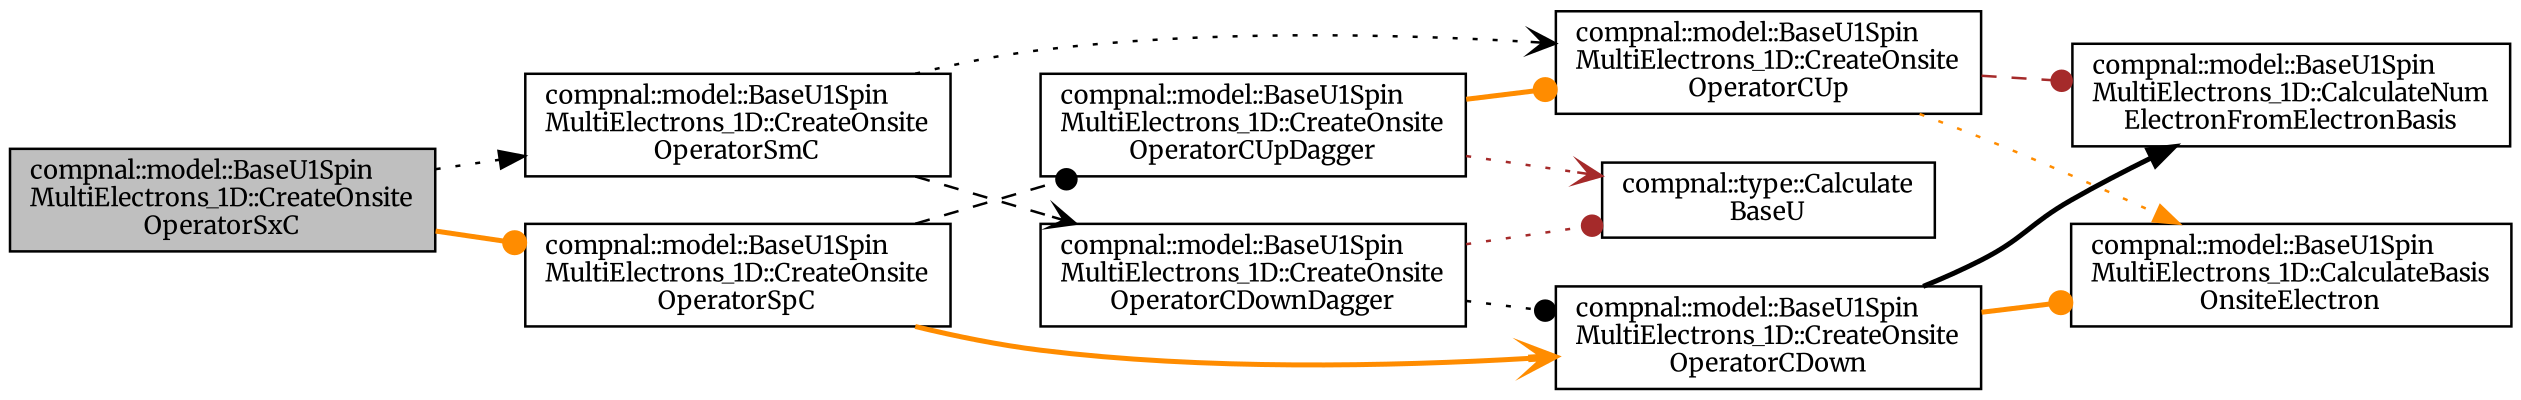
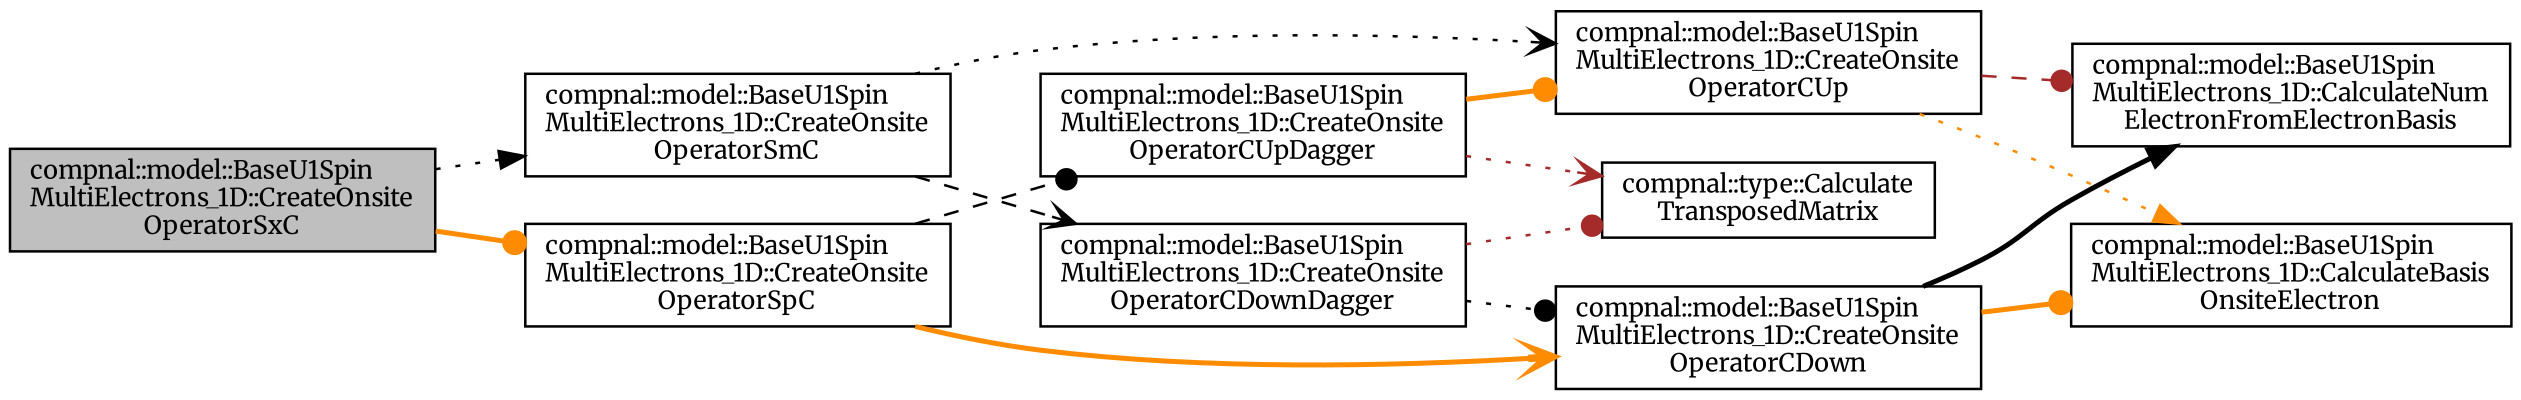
  digraph {
    rankdir=LR
    fontname=Merriweather
    node [color=black fillcolor=white fontname=Merriweather fontsize=10 shape=record style=filled]
    edge [color=black fontname=Merriweather fontsize=10 labelfontname=Helvetica labelfontsize=10 style=dotted arrowhead=dot]
    n1 [fillcolor=grey75 fontcolor=black height=0.2 label="compnal::model::BaseU1Spin\lMultiElectrons_1D::CreateOnsite\lOperatorSxC" width=0.4]
    n2 [height=0.2 label="compnal::model::BaseU1Spin\lMultiElectrons_1D::CreateOnsite\lOperatorSmC" width=0.4]
    n3 [height=0.2 label="compnal::model::BaseU1Spin\lMultiElectrons_1D::CreateOnsite\lOperatorSpC" width=0.4]
    n4 [height=0.2 label="compnal::model::BaseU1Spin\lMultiElectrons_1D::CreateOnsite\lOperatorCDownDagger" width=0.4]
    n5 [height=0.2 label="compnal::model::BaseU1Spin\lMultiElectrons_1D::CreateOnsite\lOperatorCUp" width=0.4]
-   n6 [height=0.2 label="compnal::type::Calculate\lBaseU" width=0.4]
+   n6 [height=0.2 label="compnal::type::Calculate\lTransposedMatrix" width=0.4]
    n7 [height=0.2 label="compnal::model::BaseU1Spin\lMultiElectrons_1D::CreateOnsite\lOperatorCDown" width=0.4]
    n8 [height=0.2 label="compnal::model::BaseU1Spin\lMultiElectrons_1D::CalculateBasis\lOnsiteElectron" width=0.4]
    n9 [height=0.2 label="compnal::model::BaseU1Spin\lMultiElectrons_1D::CalculateNum\lElectronFromElectronBasis" width=0.4]
    n10 [height=0.2 label="compnal::model::BaseU1Spin\lMultiElectrons_1D::CreateOnsite\lOperatorCUpDagger" width=0.4]
    n1 -> n2 [arrowhead=normal]
    n1 -> n3 [color=darkorange style=bold]
    n2 -> n4 [style=dashed arrowhead=vee]
    n2 -> n5 [arrowhead=vee]
    n3 -> n7 [color=darkorange style=bold arrowhead=vee]
    n3 -> n10 [style=dashed]
    n4 -> n6 [color=brown]
    n4 -> n7
    n5 -> n8 [color=darkorange arrowhead=normal]
    n5 -> n9 [color=brown style=dashed]
    n7 -> n8 [color=darkorange style=bold]
    n7 -> n9 [style=bold arrowhead=normal]
    n10 -> n5 [color=darkorange style=bold]
    n10 -> n6 [color=brown arrowhead=vee]
  }
